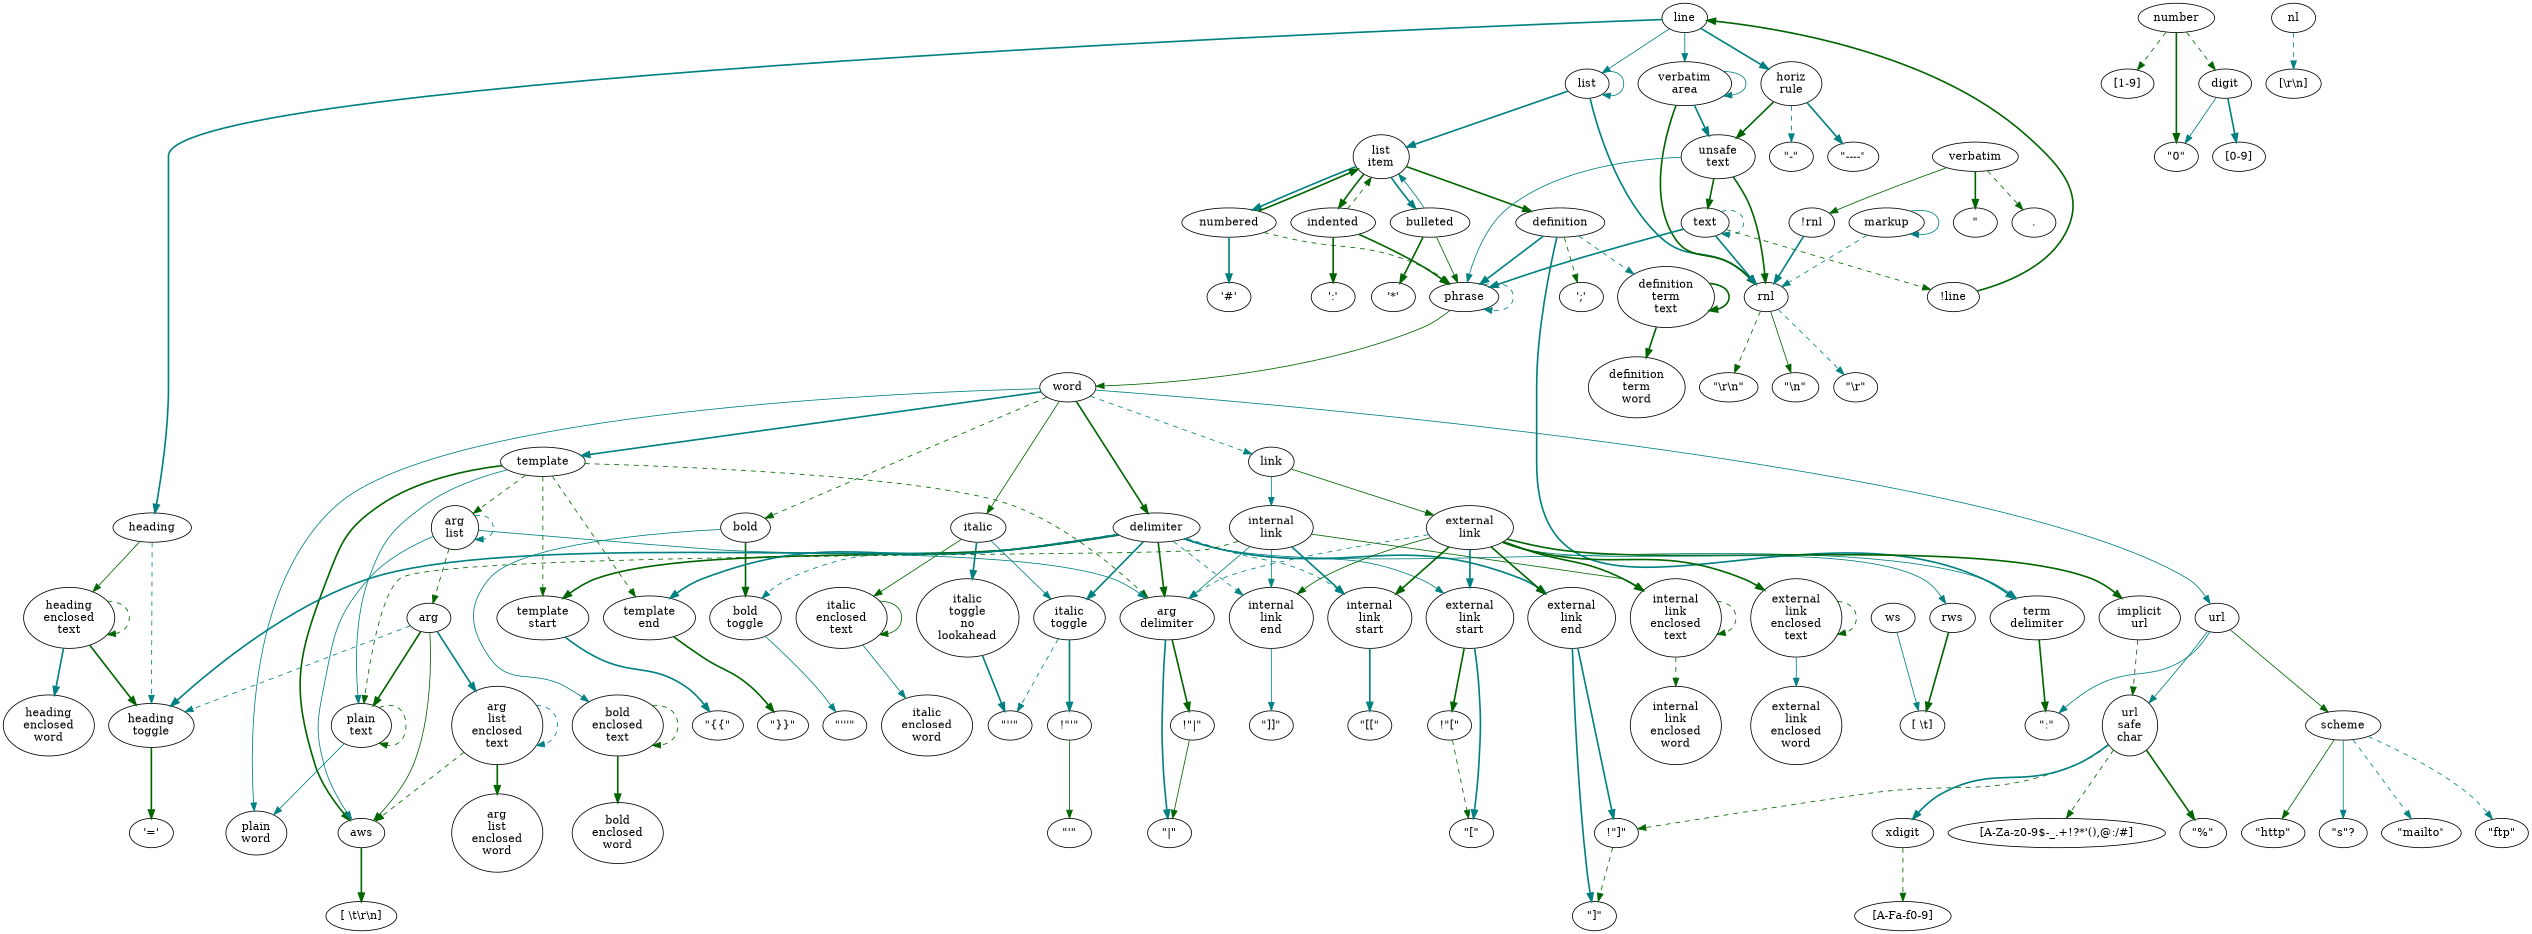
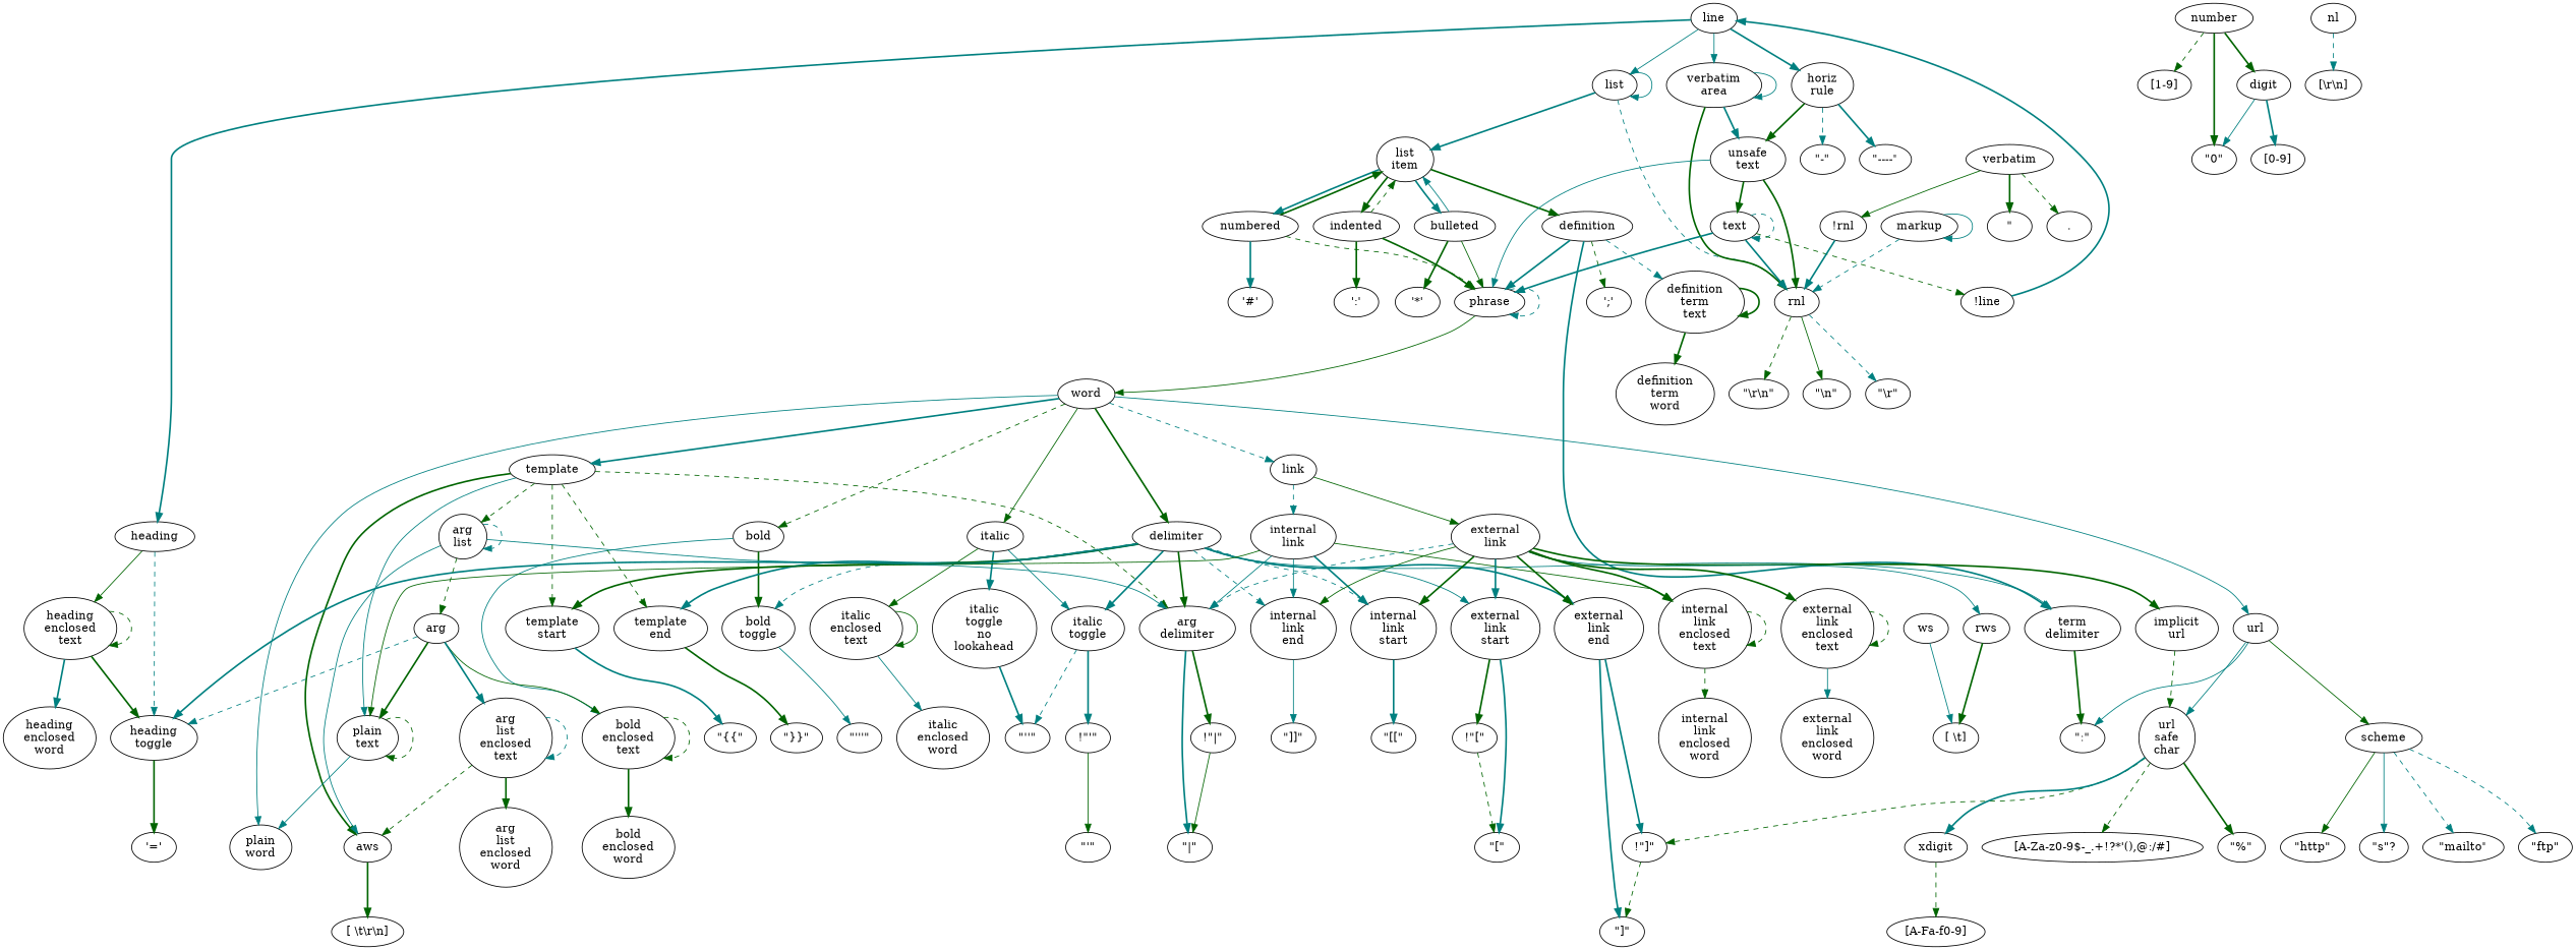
  digraph {
    edge [color=teal style=bold]
    markup
    rnl
    "\"\\r\\n\""
    "\"\\n\""
    "\"\\r\""
    line
    heading
    list
    "verbatim\narea"
    "horiz\nrule"
    text
    phrase
    "!line"
    "heading\ntoggle"
    "heading\nenclosed\ntext"
    "list\nitem"
    "unsafe\ntext"
    "\"----\""
    "\"-\""
    word
    "'='"
    "heading\nenclosed\nword"
    bulleted
    numbered
    indented
    definition
    verbatim
    "\""
    "!rnl"
    "."
    "'*'"
    "'#'"
    "':'"
    "';'"
    "definition\nterm\ntext"
    "term\ndelimiter"
    "definition\nterm\nword"
    "\":\""
    bold
    italic
    link
    template
    url
    "plain\nword"
    delimiter
    "bold\ntoggle"
    "bold\nenclosed\ntext"
    "italic\ntoggle"
    "italic\nenclosed\ntext"
    "italic\ntoggle\nno\nlookahead"
    "internal\nlink"
    "external\nlink"
    "plain\ntext"
    "arg\ndelimiter"
    "template\nstart"
    aws
    "arg\nlist"
    "template\nend"
    "url\nsafe\nchar"
    scheme
    "internal\nlink\nstart"
    "internal\nlink\nend"
    "external\nlink\nstart"
    "external\nlink\nend"
    "\"'''\""
    "bold\nenclosed\nword"
    "\"''\""
    "!\"'\""
    "italic\nenclosed\nword"
    "internal\nlink\nenclosed\ntext"
    "implicit\nurl"
    rws
    "external\nlink\nenclosed\ntext"
    "\"|\""
    "!\"|\""
    "\"{{\""
    "[ \\t\\r\\n]"
    arg
    "\"}}\""
    "!\"]\""
    "[A-Za-z0-9$-_.+!?*'(),@:/#]"
    "\"%\""
    xdigit
    "\"http\""
    "\"s\"?"
    "\"mailto\""
    "\"ftp\""
    "\"[[\""
    "\"]]\""
    "\"[\""
    "!\"[\""
    "\"]\""
    "\"'\""
    "internal\nlink\nenclosed\nword"
    "[ \\t]"
    "external\nlink\nenclosed\nword"
    "arg\nlist\nenclosed\ntext"
    "arg\nlist\nenclosed\nword"
    "[A-Fa-f0-9]"
    number
    "[1-9]"
    digit
    "\"0\""
    "[0-9]"
    nl
    "[\\r\\n]"
    ws
    markup -> markup [style=solid]
    markup -> rnl [style=dashed]
    rnl -> "\"\\r\\n\"" [color=darkgreen style=dashed]
    rnl -> "\"\\n\"" [color=darkgreen style=solid]
    rnl -> "\"\\r\"" [style=dashed]
    line -> heading
    line -> list [style=solid]
    line -> "verbatim\narea" [style=solid]
    line -> "horiz\nrule"
    heading -> "heading\ntoggle" [style=dashed]
    heading -> "heading\nenclosed\ntext" [color=darkgreen style=solid]
-   list -> rnl
+   list -> rnl [style=dashed]
    list -> list [style=solid]
    list -> "list\nitem"
    "verbatim\narea" -> rnl [color=darkgreen]
    "verbatim\narea" -> "verbatim\narea" [style=solid]
    "verbatim\narea" -> "unsafe\ntext"
    "horiz\nrule" -> "unsafe\ntext" [color=darkgreen]
    "horiz\nrule" -> "\"----\""
    "horiz\nrule" -> "\"-\"" [style=dashed]
    text -> rnl
    text -> text [style=dashed]
    text -> phrase
    text -> "!line" [color=darkgreen style=dashed]
    phrase -> phrase [style=dashed]
    phrase -> word [color=darkgreen style=solid]
-   "!line" -> line [color=darkgreen]
+   "!line" -> line
    "heading\ntoggle" -> "'='" [color=darkgreen]
    "heading\nenclosed\ntext" -> "heading\ntoggle" [color=darkgreen]
    "heading\nenclosed\ntext" -> "heading\nenclosed\ntext" [color=darkgreen style=dashed]
    "heading\nenclosed\ntext" -> "heading\nenclosed\nword"
    "list\nitem" -> bulleted
    "list\nitem" -> numbered
    "list\nitem" -> indented [color=darkgreen]
    "list\nitem" -> definition [color=darkgreen]
    "unsafe\ntext" -> rnl [color=darkgreen]
    "unsafe\ntext" -> text [color=darkgreen]
    "unsafe\ntext" -> phrase [style=solid]
    word -> bold [color=darkgreen style=dashed]
    word -> italic [color=darkgreen style=solid]
    word -> link [style=dashed]
    word -> template
    word -> url [style=solid]
    word -> "plain\nword" [style=solid]
    word -> delimiter [color=darkgreen]
    bulleted -> phrase [color=darkgreen style=solid]
    bulleted -> "list\nitem" [style=solid]
    bulleted -> "'*'" [color=darkgreen]
    numbered -> phrase [color=darkgreen style=dashed]
    numbered -> "list\nitem" [color=darkgreen]
    numbered -> "'#'"
    indented -> phrase [color=darkgreen]
    indented -> "list\nitem" [color=darkgreen style=dashed]
    indented -> "':'" [color=darkgreen]
    definition -> phrase
    definition -> "';'" [color=darkgreen style=dashed]
    definition -> "definition\nterm\ntext" [style=dashed]
    definition -> "term\ndelimiter"
    verbatim -> "\"" [color=darkgreen]
    verbatim -> "!rnl" [color=darkgreen style=solid]
    verbatim -> "." [color=darkgreen style=dashed]
    "!rnl" -> rnl
    "definition\nterm\ntext" -> "definition\nterm\ntext" [color=darkgreen]
    "definition\nterm\ntext" -> "definition\nterm\nword" [color=darkgreen]
    "term\ndelimiter" -> "\":\"" [color=darkgreen]
    bold -> "bold\ntoggle" [color=darkgreen]
    bold -> "bold\nenclosed\ntext" [style=solid]
    italic -> "italic\ntoggle" [style=solid]
    italic -> "italic\nenclosed\ntext" [color=darkgreen style=solid]
    italic -> "italic\ntoggle\nno\nlookahead"
-   link -> "internal\nlink" [style=solid]
+   link -> "internal\nlink" [style=dashed]
    link -> "external\nlink" [color=darkgreen style=solid]
    template -> "plain\ntext" [style=solid]
    template -> "arg\ndelimiter" [color=darkgreen style=dashed]
    template -> "template\nstart" [color=darkgreen style=dashed]
    template -> aws [color=darkgreen]
    template -> "arg\nlist" [color=darkgreen style=dashed]
    template -> "template\nend" [color=darkgreen style=dashed]
    url -> "\":\"" [style=solid]
    url -> "url\nsafe\nchar" [style=solid]
    url -> scheme [color=darkgreen style=solid]
    delimiter -> "heading\ntoggle"
    delimiter -> "term\ndelimiter" [style=solid]
    delimiter -> "bold\ntoggle" [style=dashed]
    delimiter -> "italic\ntoggle"
    delimiter -> "arg\ndelimiter" [color=darkgreen]
    delimiter -> "template\nstart" [color=darkgreen]
    delimiter -> "template\nend"
    delimiter -> "internal\nlink\nstart" [style=dashed]
    delimiter -> "internal\nlink\nend" [style=dashed]
    delimiter -> "external\nlink\nstart" [style=solid]
    delimiter -> "external\nlink\nend"
    "bold\ntoggle" -> "\"'''\"" [style=solid]
    "bold\nenclosed\ntext" -> "bold\nenclosed\ntext" [color=darkgreen style=dashed]
    "bold\nenclosed\ntext" -> "bold\nenclosed\nword" [color=darkgreen]
    "italic\ntoggle" -> "\"''\"" [style=dashed]
    "italic\ntoggle" -> "!\"'\""
    "italic\nenclosed\ntext" -> "italic\nenclosed\ntext" [color=darkgreen style=solid]
    "italic\nenclosed\ntext" -> "italic\nenclosed\nword" [style=solid]
    "italic\ntoggle\nno\nlookahead" -> "\"''\""
-   "internal\nlink" -> "plain\ntext" [color=darkgreen style=dashed]
+   "internal\nlink" -> "plain\ntext" [color=darkgreen style=solid]
    "internal\nlink" -> "arg\ndelimiter" [style=solid]
    "internal\nlink" -> "internal\nlink\nstart"
    "internal\nlink" -> "internal\nlink\nend" [style=solid]
    "internal\nlink" -> "internal\nlink\nenclosed\ntext" [color=darkgreen style=solid]
    "external\nlink" -> "arg\ndelimiter" [style=dashed]
    "external\nlink" -> "internal\nlink\nstart" [color=darkgreen]
    "external\nlink" -> "internal\nlink\nend" [color=darkgreen style=solid]
    "external\nlink" -> "external\nlink\nstart"
    "external\nlink" -> "external\nlink\nend" [color=darkgreen]
    "external\nlink" -> "internal\nlink\nenclosed\ntext" [color=darkgreen]
    "external\nlink" -> "implicit\nurl" [color=darkgreen]
    "external\nlink" -> rws [style=solid]
    "external\nlink" -> "external\nlink\nenclosed\ntext" [color=darkgreen]
    "plain\ntext" -> "plain\nword" [style=solid]
    "plain\ntext" -> "plain\ntext" [color=darkgreen style=dashed]
    "arg\ndelimiter" -> "\"|\""
    "arg\ndelimiter" -> "!\"|\"" [color=darkgreen]
    "template\nstart" -> "\"{{\""
    aws -> "[ \\t\\r\\n]" [color=darkgreen]
    "arg\nlist" -> "arg\ndelimiter" [style=solid]
    "arg\nlist" -> aws [style=solid]
    "arg\nlist" -> "arg\nlist" [style=dashed]
    "arg\nlist" -> arg [color=darkgreen style=dashed]
    "template\nend" -> "\"}}\"" [color=darkgreen]
    "url\nsafe\nchar" -> "!\"]\"" [color=darkgreen style=dashed]
    "url\nsafe\nchar" -> "[A-Za-z0-9$-_.+!?*'(),@:/#]" [color=darkgreen style=dashed]
    "url\nsafe\nchar" -> "\"%\"" [color=darkgreen]
    "url\nsafe\nchar" -> xdigit
    scheme -> "\"http\"" [color=darkgreen style=solid]
    scheme -> "\"s\"?" [style=solid]
    scheme -> "\"mailto\"" [style=dashed]
    scheme -> "\"ftp\"" [style=dashed]
    "internal\nlink\nstart" -> "\"[[\""
    "internal\nlink\nend" -> "\"]]\"" [style=solid]
    "external\nlink\nstart" -> "\"[\""
    "external\nlink\nstart" -> "!\"[\"" [color=darkgreen]
    "external\nlink\nend" -> "!\"]\""
    "external\nlink\nend" -> "\"]\""
    "!\"'\"" -> "\"'\"" [color=darkgreen style=solid]
    "internal\nlink\nenclosed\ntext" -> "internal\nlink\nenclosed\ntext" [color=darkgreen style=dashed]
    "internal\nlink\nenclosed\ntext" -> "internal\nlink\nenclosed\nword" [color=darkgreen style=dashed]
    "implicit\nurl" -> "url\nsafe\nchar" [color=darkgreen style=dashed]
    rws -> "[ \\t]" [color=darkgreen]
    "external\nlink\nenclosed\ntext" -> "external\nlink\nenclosed\ntext" [color=darkgreen style=dashed]
    "external\nlink\nenclosed\ntext" -> "external\nlink\nenclosed\nword" [style=solid]
    "!\"|\"" -> "\"|\"" [color=darkgreen style=solid]
    arg -> "heading\ntoggle" [style=dashed]
    arg -> "plain\ntext" [color=darkgreen]
-   arg -> aws [color=darkgreen style=solid]
+   arg -> "bold\nenclosed\ntext" [color=darkgreen style=solid]
    arg -> "arg\nlist\nenclosed\ntext"
    "!\"]\"" -> "\"]\"" [color=darkgreen style=dashed]
    xdigit -> "[A-Fa-f0-9]" [color=darkgreen style=dashed]
    "!\"[\"" -> "\"[\"" [color=darkgreen style=dashed]
    "arg\nlist\nenclosed\ntext" -> aws [color=darkgreen style=dashed]
    "arg\nlist\nenclosed\ntext" -> "arg\nlist\nenclosed\ntext" [style=dashed]
    "arg\nlist\nenclosed\ntext" -> "arg\nlist\nenclosed\nword" [color=darkgreen]
    number -> "[1-9]" [color=darkgreen style=dashed]
-   number -> digit [color=darkgreen style=dashed]
+   number -> digit [color=darkgreen]
    number -> "\"0\"" [color=darkgreen]
    digit -> "\"0\"" [style=solid]
    digit -> "[0-9]"
    nl -> "[\\r\\n]" [style=dashed]
    ws -> "[ \\t]" [style=solid]
  }
